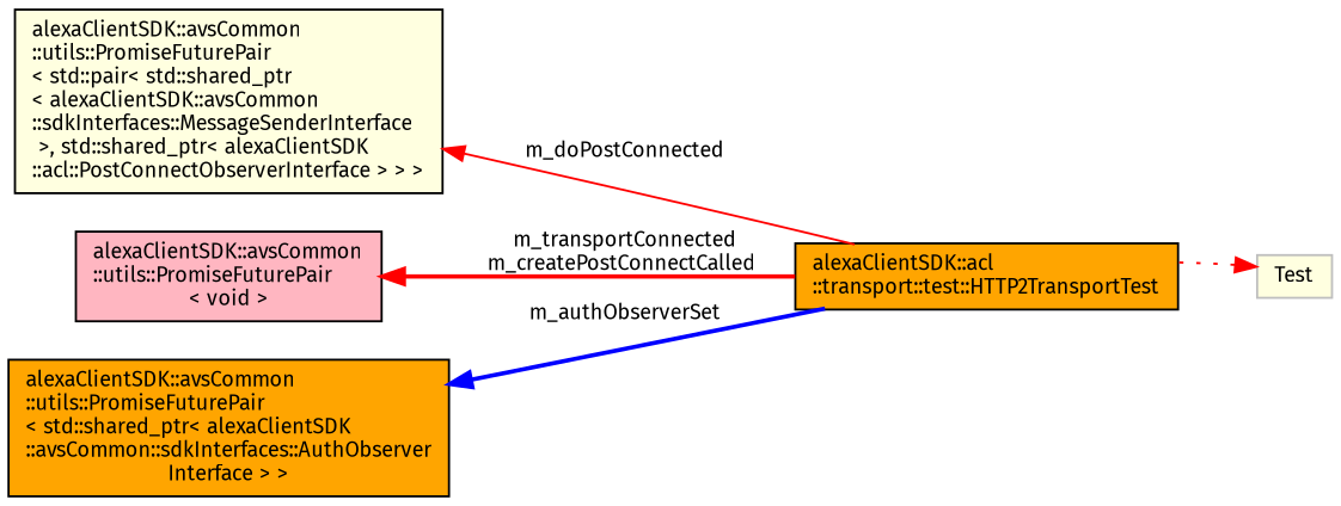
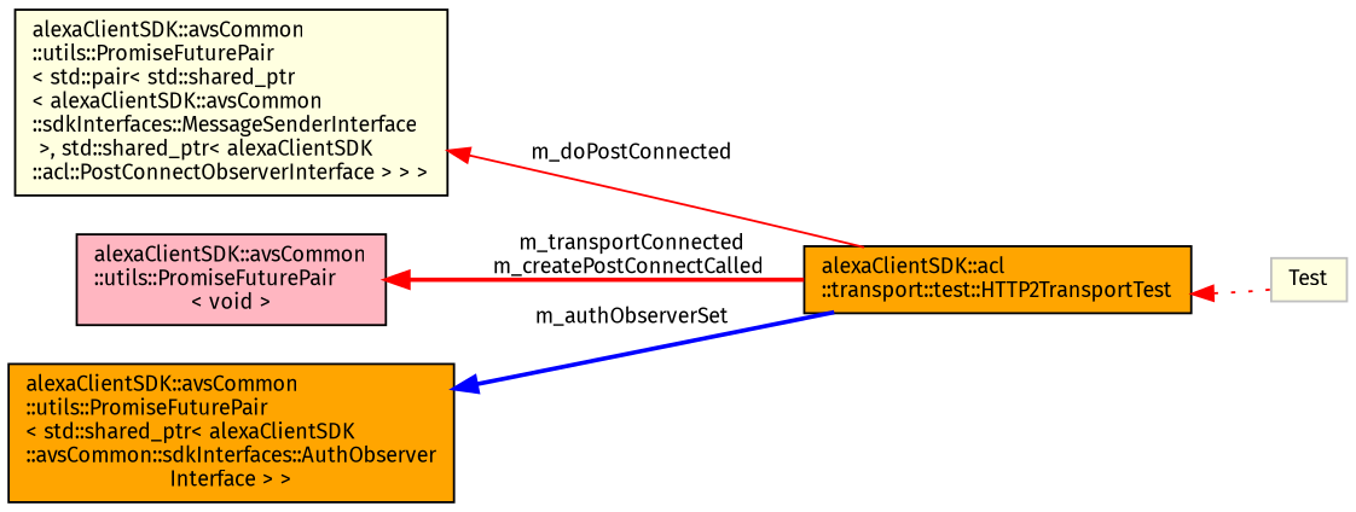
  digraph {
    rankdir=LR
    fontname="Fira Sans"
    node [color=black fillcolor=orange fontname="Fira Sans" fontsize=10 shape=record style=filled]
    edge [color=red dir=back fontname="Fira Sans" fontsize=10 labelfontname=Helvetica labelfontsize=10 style=bold]
    n1 [fontcolor=black height=0.2 label="alexaClientSDK::acl\l::transport::test::HTTP2TransportTest" width=0.4]
    n2 [color=grey75 fillcolor=lightyellow height=0.2 label=Test width=0.4]
    n3 [fillcolor=lightyellow height=0.2 label="alexaClientSDK::avsCommon\l::utils::PromiseFuturePair\l\< std::pair\< std::shared_ptr\l\< alexaClientSDK::avsCommon\l::sdkInterfaces::MessageSenderInterface\l \>, std::shared_ptr\< alexaClientSDK\l::acl::PostConnectObserverInterface \> \> \>" width=0.4]
    n4 [fillcolor=lightpink height=0.2 label="alexaClientSDK::avsCommon\l::utils::PromiseFuturePair\l\< void \>" width=0.4]
    n5 [height=0.2 label="alexaClientSDK::avsCommon\l::utils::PromiseFuturePair\l\< std::shared_ptr\< alexaClientSDK\l::avsCommon::sdkInterfaces::AuthObserver\lInterface \> \>" width=0.4]
-   n2 -> n1 [style=dotted]
+   n1 -> n2 [style=dotted]
    n3 -> n1 [label=" m_doPostConnected" style=solid]
    n4 -> n1 [label=" m_transportConnected\nm_createPostConnectCalled"]
    n5 -> n1 [color=blue label=" m_authObserverSet"]
  }
